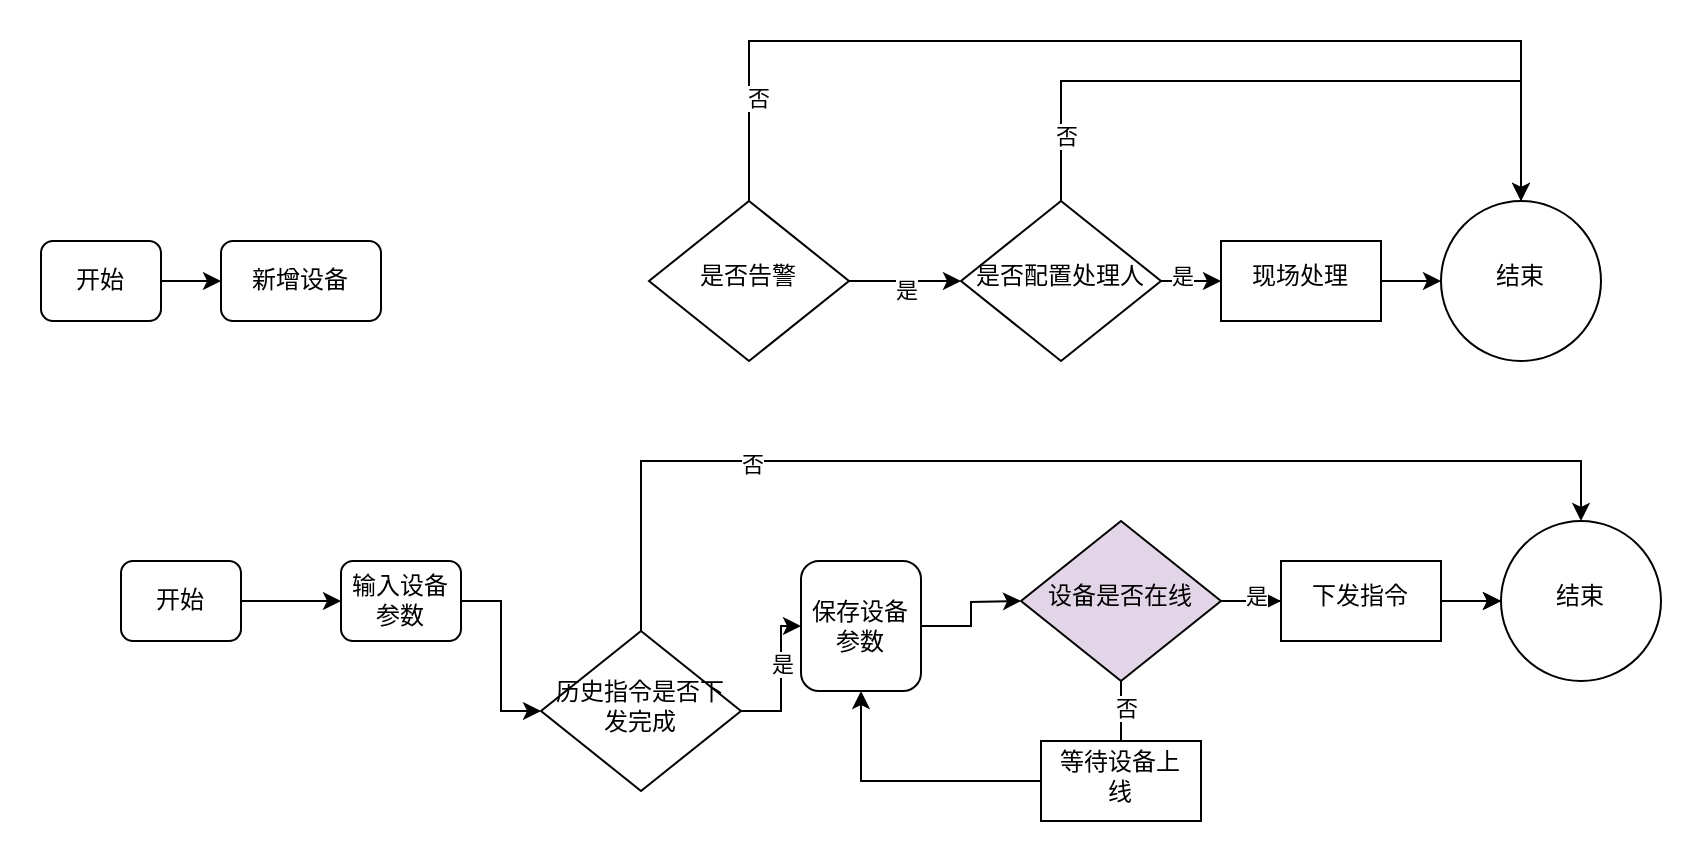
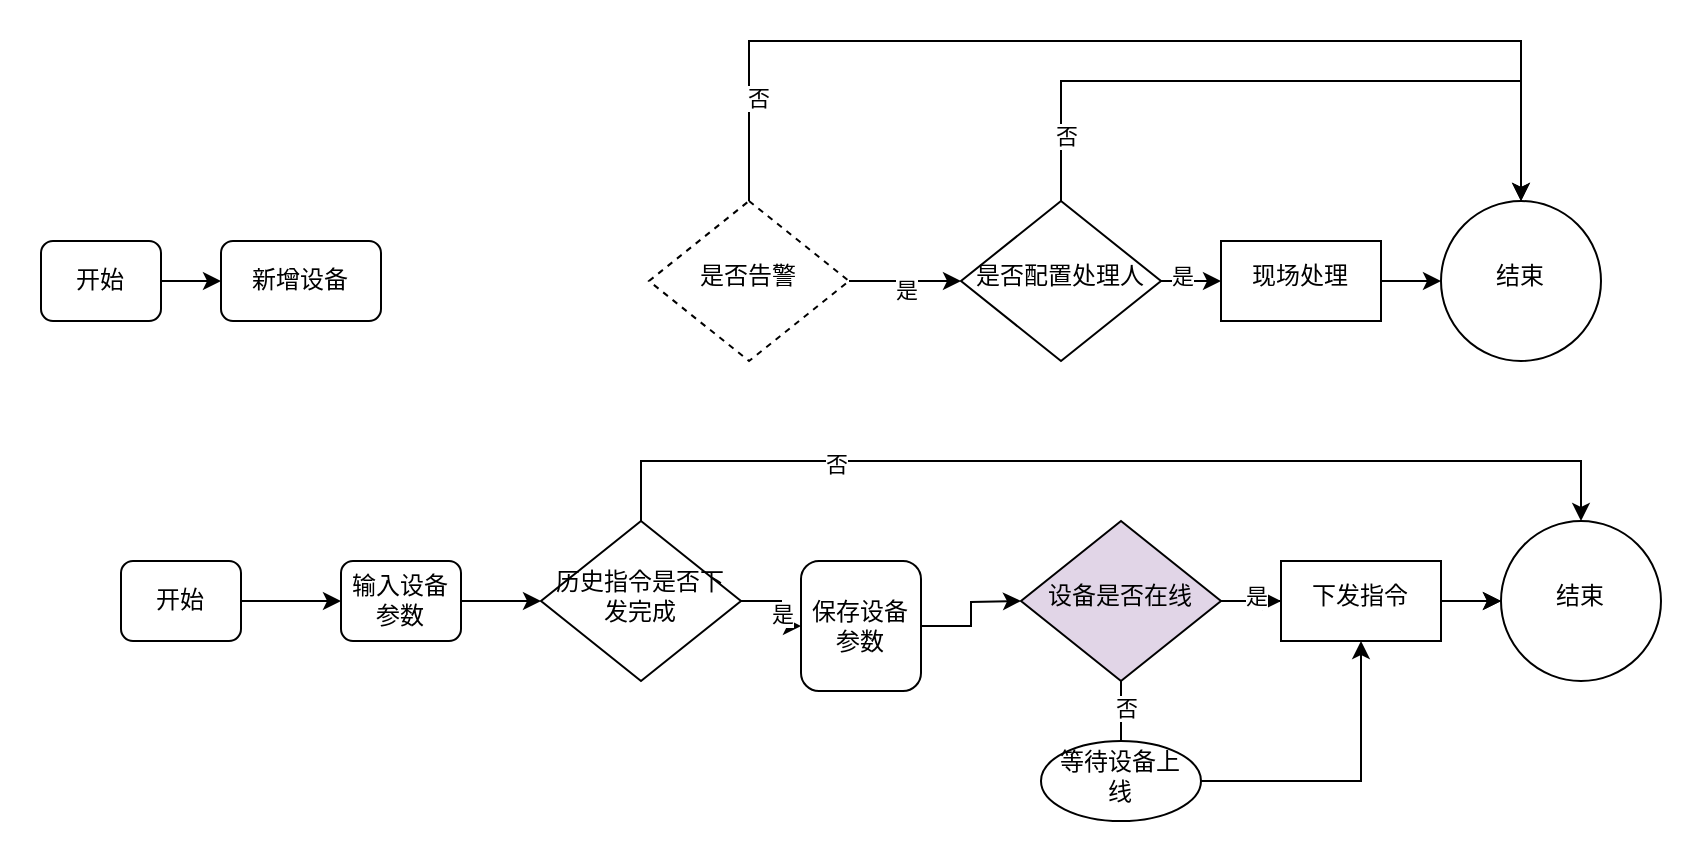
  <mxCell id="0" />
  <mxCell id="1" parent="0" />
  <mxCell id="2" value="" style="edgeStyle=orthogonalEdgeStyle;rounded=0;orthogonalLoop=1;jettySize=auto;html=1;" edge="1" parent="1" source="3" target="16"><mxGeometry relative="1" as="geometry" /></mxCell>
  <mxCell id="3" value="开始" style="rounded=1;whiteSpace=wrap;html=1;fontSize=12;glass=0;strokeWidth=1;shadow=0;" parent="1" vertex="1"><mxGeometry x="20" y="120" width="60" height="40" as="geometry" /></mxCell>
  <mxCell id="4" value="" style="edgeStyle=orthogonalEdgeStyle;rounded=0;orthogonalLoop=1;jettySize=auto;html=1;" edge="1" parent="1" source="8"><mxGeometry relative="1" as="geometry"><mxPoint x="480" y="140" as="targetPoint" /></mxGeometry></mxCell>
  <mxCell id="5" value="是" style="edgeLabel;html=1;align=center;verticalAlign=middle;resizable=0;points=[];" vertex="1" connectable="0" parent="4"><mxGeometry x="0.036" y="-4" relative="1" as="geometry"><mxPoint as="offset" /></mxGeometry></mxCell>
  <mxCell id="6" value="" style="edgeStyle=orthogonalEdgeStyle;rounded=0;orthogonalLoop=1;jettySize=auto;html=1;entryX=0.5;entryY=0;entryDx=0;entryDy=0;" edge="1" parent="1" source="8" target="24"><mxGeometry relative="1" as="geometry"><mxPoint x="374" y="10" as="targetPoint" /><Array as="points"><mxPoint x="374" y="20" /><mxPoint x="760" y="20" /></Array></mxGeometry></mxCell>
  <mxCell id="7" value="否" style="edgeLabel;html=1;align=center;verticalAlign=middle;resizable=0;points=[];" vertex="1" connectable="0" parent="6"><mxGeometry x="-0.809" y="-4" relative="1" as="geometry"><mxPoint as="offset" /></mxGeometry></mxCell>
- <mxCell id="8" value="是否告警" style="rhombus;whiteSpace=wrap;html=1;shadow=0;fontFamily=Helvetica;fontSize=12;align=center;strokeWidth=1;spacing=6;spacingTop=-4;" parent="1" vertex="1"><mxGeometry x="324" y="100" width="100" height="80" as="geometry" /></mxCell>
+ <mxCell id="8" value="是否告警" style="rhombus;whiteSpace=wrap;html=1;shadow=0;fontFamily=Helvetica;fontSize=12;align=center;strokeWidth=1;spacing=6;spacingTop=-4;dashed=1;" parent="1" vertex="1"><mxGeometry x="324" y="100" width="100" height="80" as="geometry" /></mxCell>
  <mxCell id="9" value="" style="edgeStyle=orthogonalEdgeStyle;rounded=0;orthogonalLoop=1;jettySize=auto;html=1;" edge="1" parent="1" source="13" target="30"><mxGeometry relative="1" as="geometry" /></mxCell>
  <mxCell id="10" value="" style="edgeStyle=orthogonalEdgeStyle;rounded=0;orthogonalLoop=1;jettySize=auto;html=1;" edge="1" parent="1" source="37" target="30"><mxGeometry relative="1" as="geometry" /></mxCell>
  <mxCell id="11" value="" style="edgeStyle=orthogonalEdgeStyle;rounded=0;orthogonalLoop=1;jettySize=auto;html=1;endArrow=none;" edge="1" parent="1" source="13" target="39"><mxGeometry relative="1" as="geometry" /></mxCell>
  <mxCell id="12" value="否" style="edgeLabel;html=1;align=center;verticalAlign=middle;resizable=0;points=[];" vertex="1" connectable="0" parent="11"><mxGeometry x="0.312" y="2" relative="1" as="geometry"><mxPoint as="offset" /></mxGeometry></mxCell>
  <mxCell id="13" value="设备是否在线" style="rhombus;whiteSpace=wrap;html=1;shadow=0;fontFamily=Helvetica;fontSize=12;align=center;strokeWidth=1;spacing=6;spacingTop=-4;fillColor=#e1d5e7;" parent="1" vertex="1"><mxGeometry x="510" y="260" width="100" height="80" as="geometry" /></mxCell>
  <mxCell id="14" value="" style="edgeStyle=orthogonalEdgeStyle;rounded=0;orthogonalLoop=1;jettySize=auto;html=1;" edge="1" parent="1" source="15" target="25"><mxGeometry relative="1" as="geometry" /></mxCell>
  <mxCell id="15" value="开始" style="rounded=1;whiteSpace=wrap;html=1;fontSize=12;glass=0;strokeWidth=1;shadow=0;" parent="1" vertex="1"><mxGeometry x="60" y="280" width="60" height="40" as="geometry" /></mxCell>
  <mxCell id="16" value="新增设备" style="rounded=1;whiteSpace=wrap;html=1;" vertex="1" parent="1"><mxGeometry x="110" y="120" width="80" height="40" as="geometry" /></mxCell>
  <mxCell id="17" value="" style="edgeStyle=orthogonalEdgeStyle;rounded=0;orthogonalLoop=1;jettySize=auto;html=1;" edge="1" parent="1" source="21" target="23"><mxGeometry relative="1" as="geometry" /></mxCell>
  <mxCell id="18" value="是" style="edgeLabel;html=1;align=center;verticalAlign=middle;resizable=0;points=[];" vertex="1" connectable="0" parent="17"><mxGeometry x="0.2" y="3" relative="1" as="geometry"><mxPoint as="offset" /></mxGeometry></mxCell>
  <mxCell id="19" value="" style="edgeStyle=orthogonalEdgeStyle;rounded=0;orthogonalLoop=1;jettySize=auto;html=1;entryX=0.5;entryY=0;entryDx=0;entryDy=0;" edge="1" parent="1" source="21" target="24"><mxGeometry relative="1" as="geometry"><mxPoint x="530" y="20" as="targetPoint" /><Array as="points"><mxPoint x="530" y="40" /><mxPoint x="760" y="40" /></Array></mxGeometry></mxCell>
  <mxCell id="20" value="否" style="edgeLabel;html=1;align=center;verticalAlign=middle;resizable=0;points=[];" vertex="1" connectable="0" parent="19"><mxGeometry x="-0.81" y="-2" relative="1" as="geometry"><mxPoint as="offset" /></mxGeometry></mxCell>
  <mxCell id="21" value="是否配置处理人" style="rhombus;whiteSpace=wrap;html=1;shadow=0;fontFamily=Helvetica;fontSize=12;align=center;strokeWidth=1;spacing=6;spacingTop=-4;" vertex="1" parent="1"><mxGeometry x="480" y="100" width="100" height="80" as="geometry" /></mxCell>
  <mxCell id="22" value="" style="edgeStyle=orthogonalEdgeStyle;rounded=0;orthogonalLoop=1;jettySize=auto;html=1;" edge="1" parent="1" source="23" target="24"><mxGeometry relative="1" as="geometry" /></mxCell>
  <mxCell id="23" value="现场处理" style="whiteSpace=wrap;html=1;shadow=0;strokeWidth=1;spacing=6;spacingTop=-4;" vertex="1" parent="1"><mxGeometry x="610" y="120" width="80" height="40" as="geometry" /></mxCell>
  <mxCell id="24" value="结束" style="ellipse;whiteSpace=wrap;html=1;shadow=0;strokeWidth=1;spacing=6;spacingTop=-4;" vertex="1" parent="1"><mxGeometry x="720" y="100" width="80" height="80" as="geometry" /></mxCell>
  <mxCell id="25" value="输入设备参数" style="rounded=1;whiteSpace=wrap;html=1;fontSize=12;glass=0;strokeWidth=1;shadow=0;" vertex="1" parent="1"><mxGeometry x="170" y="280" width="60" height="40" as="geometry" /></mxCell>
  <mxCell id="26" value="" style="edgeStyle=orthogonalEdgeStyle;rounded=0;orthogonalLoop=1;jettySize=auto;html=1;" edge="1" parent="1" source="34" target="29"><mxGeometry relative="1" as="geometry"><mxPoint x="230" y="300" as="sourcePoint" /><mxPoint x="450" y="300" as="targetPoint" /></mxGeometry></mxCell>
  <mxCell id="27" value="是" style="edgeLabel;html=1;align=center;verticalAlign=middle;resizable=0;points=[];" vertex="1" connectable="0" parent="26"><mxGeometry x="0.2" relative="1" as="geometry"><mxPoint as="offset" /></mxGeometry></mxCell>
  <mxCell id="28" value="" style="edgeStyle=orthogonalEdgeStyle;rounded=0;orthogonalLoop=1;jettySize=auto;html=1;" edge="1" parent="1" source="29"><mxGeometry relative="1" as="geometry"><mxPoint x="510" y="300" as="targetPoint" /></mxGeometry></mxCell>
  <mxCell id="29" value="保存设备参数" style="rounded=1;whiteSpace=wrap;html=1;fontSize=12;glass=0;strokeWidth=1;shadow=0;" vertex="1" parent="1"><mxGeometry x="400" y="280" width="60" height="65" as="geometry" /></mxCell>
  <mxCell id="30" value="结束" style="ellipse;whiteSpace=wrap;html=1;shadow=0;strokeWidth=1;spacing=6;spacingTop=-4;" vertex="1" parent="1"><mxGeometry x="750" y="260" width="80" height="80" as="geometry" /></mxCell>
  <mxCell id="31" value="" style="edgeStyle=orthogonalEdgeStyle;rounded=0;orthogonalLoop=1;jettySize=auto;html=1;" edge="1" parent="1" source="25" target="34"><mxGeometry relative="1" as="geometry"><mxPoint x="230" y="300" as="sourcePoint" /><mxPoint x="400" y="300" as="targetPoint" /></mxGeometry></mxCell>
  <mxCell id="32" value="" style="edgeStyle=orthogonalEdgeStyle;rounded=0;orthogonalLoop=1;jettySize=auto;html=1;exitX=0.5;exitY=0;exitDx=0;exitDy=0;entryX=0.5;entryY=0;entryDx=0;entryDy=0;" edge="1" parent="1" source="34" target="30"><mxGeometry relative="1" as="geometry"><mxPoint x="750" y="350" as="sourcePoint" /><mxPoint x="690" y="250" as="targetPoint" /><Array as="points"><mxPoint x="320" y="230" /><mxPoint x="790" y="230" /></Array></mxGeometry></mxCell>
  <mxCell id="33" value="否" style="edgeLabel;html=1;align=center;verticalAlign=middle;resizable=0;points=[];" vertex="1" connectable="0" parent="32"><mxGeometry x="-0.52" y="-1" relative="1" as="geometry"><mxPoint as="offset" /></mxGeometry></mxCell>
- <mxCell id="34" value="历史指令是否下发完成" style="rhombus;whiteSpace=wrap;html=1;shadow=0;fontFamily=Helvetica;fontSize=12;align=center;strokeWidth=1;spacing=6;spacingTop=-4;" vertex="1" parent="1"><mxGeometry x="270" y="315" width="100" height="80" as="geometry" /></mxCell>
+ <mxCell id="34" value="历史指令是否下发完成" style="rhombus;whiteSpace=wrap;html=1;shadow=0;fontFamily=Helvetica;fontSize=12;align=center;strokeWidth=1;spacing=6;spacingTop=-4;" vertex="1" parent="1"><mxGeometry x="270" y="260" width="100" height="80" as="geometry" /></mxCell>
  <mxCell id="35" value="" style="edgeStyle=orthogonalEdgeStyle;rounded=0;orthogonalLoop=1;jettySize=auto;html=1;" edge="1" parent="1" source="13" target="37"><mxGeometry relative="1" as="geometry"><mxPoint x="610" y="300" as="sourcePoint" /><mxPoint x="730" y="300" as="targetPoint" /></mxGeometry></mxCell>
  <mxCell id="36" value="是" style="edgeLabel;html=1;align=center;verticalAlign=middle;resizable=0;points=[];" vertex="1" connectable="0" parent="35"><mxGeometry x="-0.1" y="-3" relative="1" as="geometry"><mxPoint as="offset" /></mxGeometry></mxCell>
  <mxCell id="37" value="下发指令" style="whiteSpace=wrap;html=1;shadow=0;strokeWidth=1;spacing=6;spacingTop=-4;" vertex="1" parent="1"><mxGeometry x="640" y="280" width="80" height="40" as="geometry" /></mxCell>
- <mxCell id="38" value="" style="edgeStyle=orthogonalEdgeStyle;rounded=0;orthogonalLoop=1;jettySize=auto;html=1;" edge="1" parent="1" source="39" target="29"><mxGeometry relative="1" as="geometry"><mxPoint x="660" y="390" as="targetPoint" /></mxGeometry></mxCell>
- <mxCell id="39" value="等待设备上线" style="whiteSpace=wrap;html=1;shadow=0;strokeWidth=1;spacing=6;spacingTop=-4;" vertex="1" parent="1"><mxGeometry x="520" y="370" width="80" height="40" as="geometry" /></mxCell>
+ <mxCell id="38" value="" style="edgeStyle=orthogonalEdgeStyle;rounded=0;orthogonalLoop=1;jettySize=auto;html=1;entryX=0.5;entryY=1;entryDx=0;entryDy=0;" edge="1" parent="1" source="39" target="37"><mxGeometry relative="1" as="geometry"><mxPoint x="660" y="390" as="targetPoint" /></mxGeometry></mxCell>
+ <mxCell id="39" value="等待设备上线" style="ellipse;whiteSpace=wrap;html=1;shadow=0;strokeWidth=1;spacing=6;spacingTop=-4;" vertex="1" parent="1"><mxGeometry x="520" y="370" width="80" height="40" as="geometry" /></mxCell>
